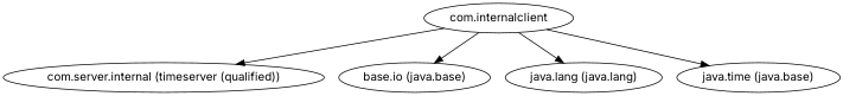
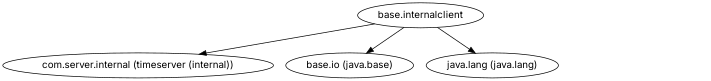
  digraph {
    fontname=Inter
    node [fontname=Inter]
    edge [fontname=Inter]
-   "com.internalclient"
-   "com.server.internal (timeserver (qualified))"
+   "com.internalclient" [label="base.internalclient"]
+   "com.server.internal (timeserver (qualified))" [label="com.server.internal (timeserver (internal))"]
    n3 [label="base.io (java.base)"]
    n4 [label="java.lang (java.lang)"]
-   "java.time (java.base)"
    "com.internalclient" -> "com.server.internal (timeserver (qualified))"
    "com.internalclient" -> n3
    "com.internalclient" -> n4
-   "com.internalclient" -> "java.time (java.base)"
  }
